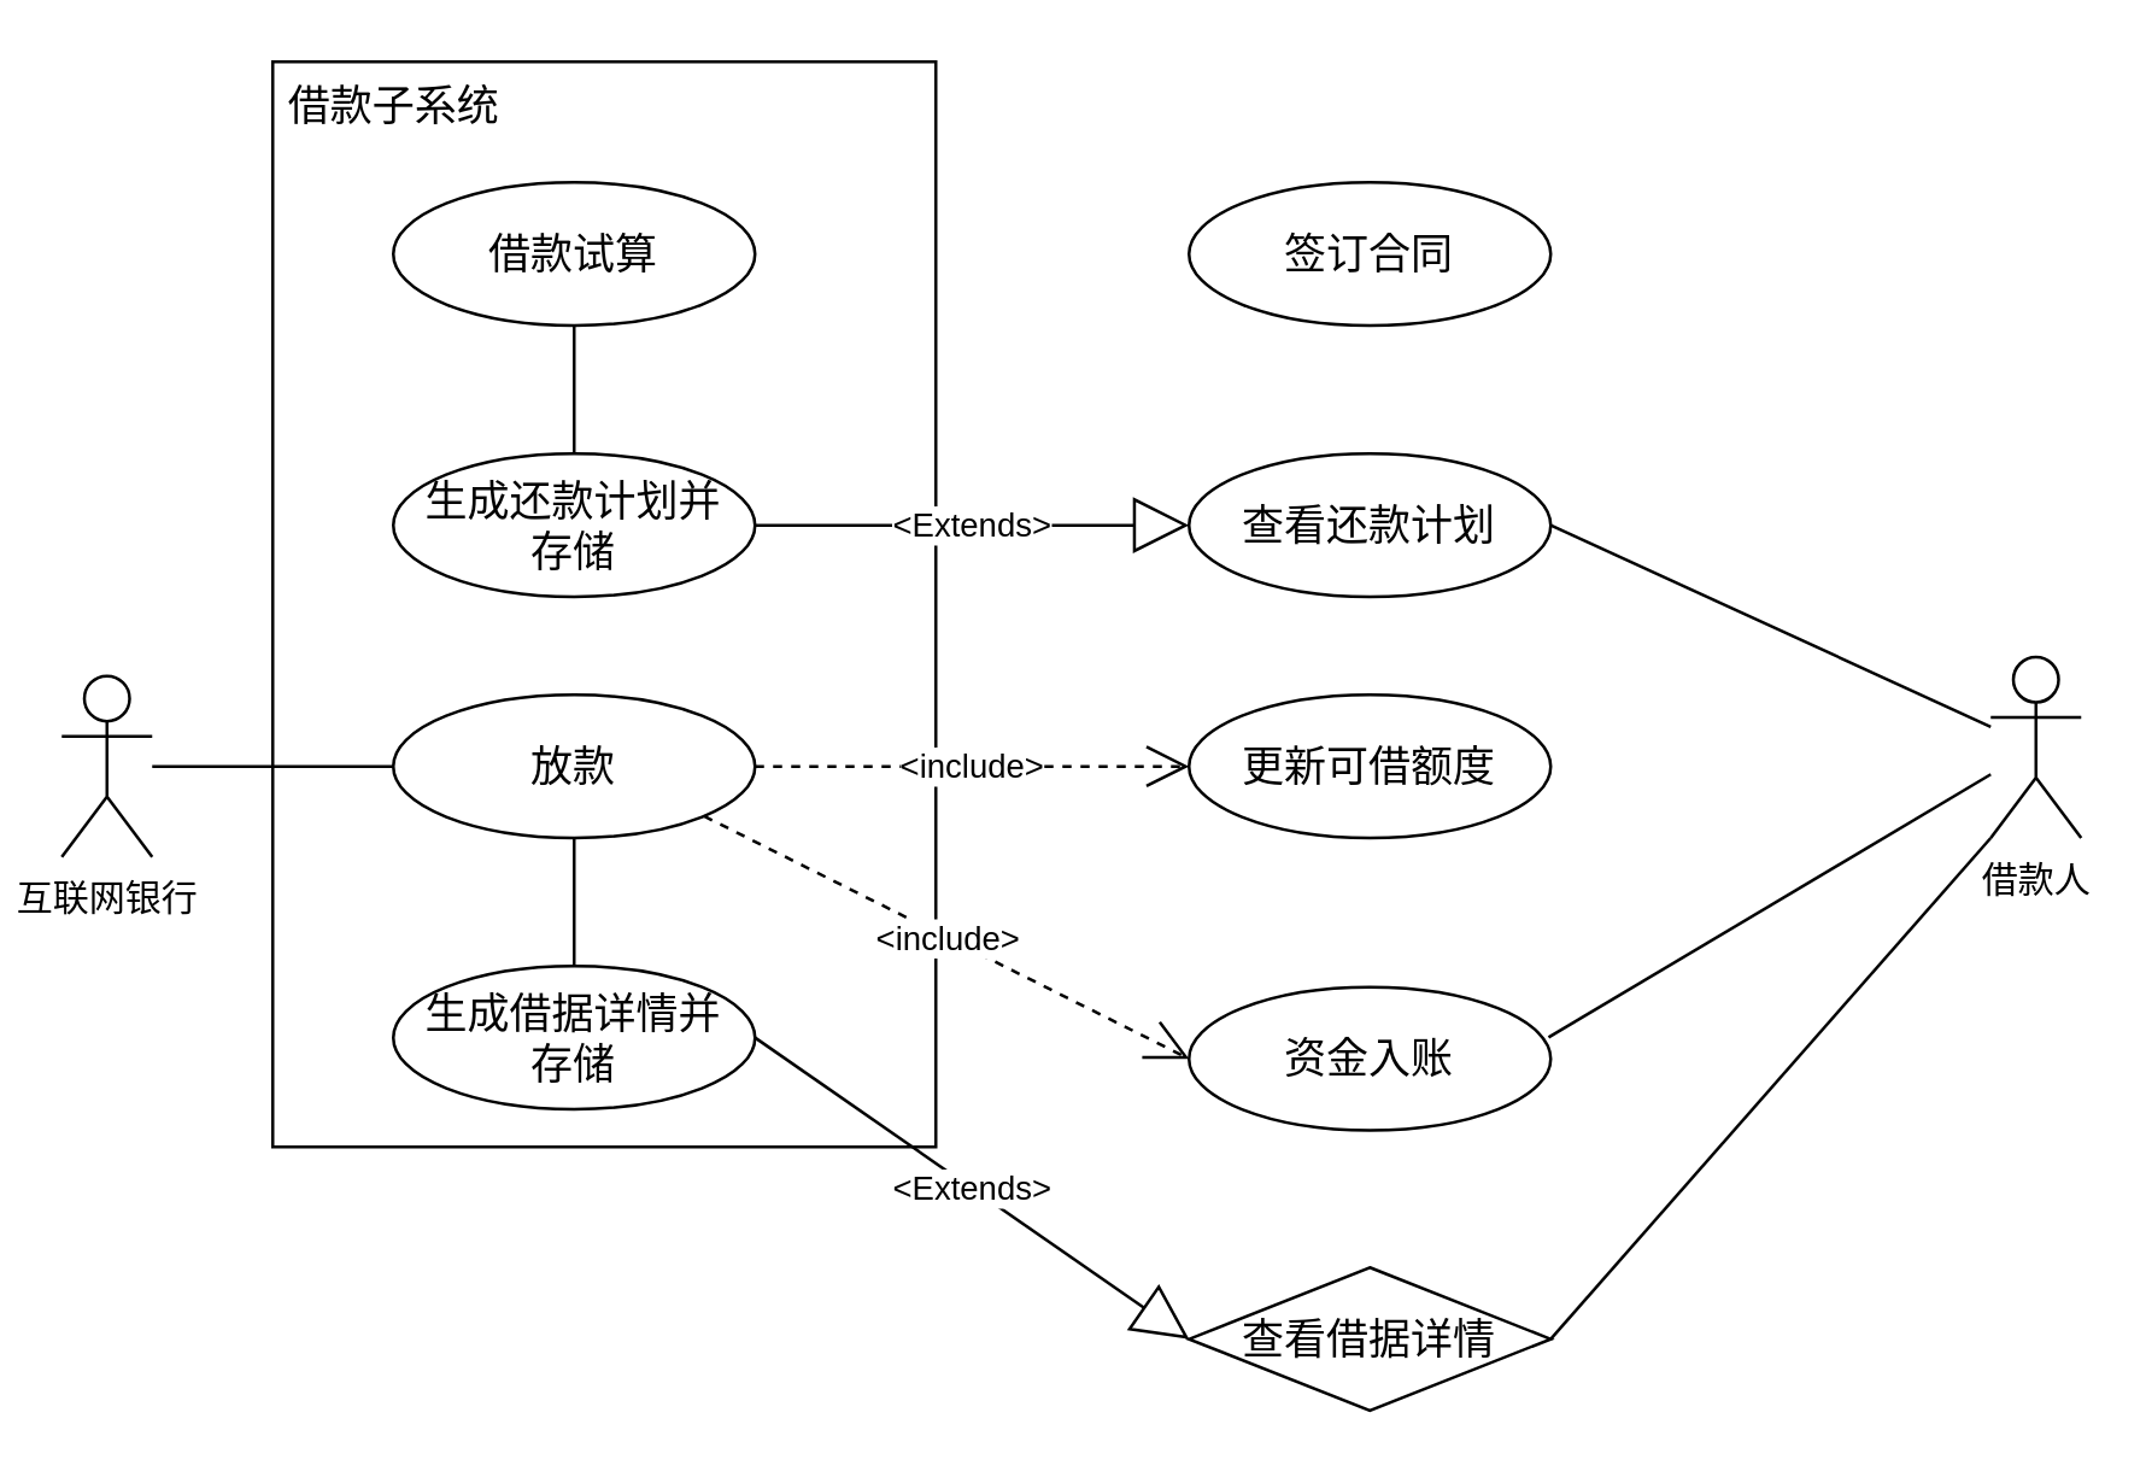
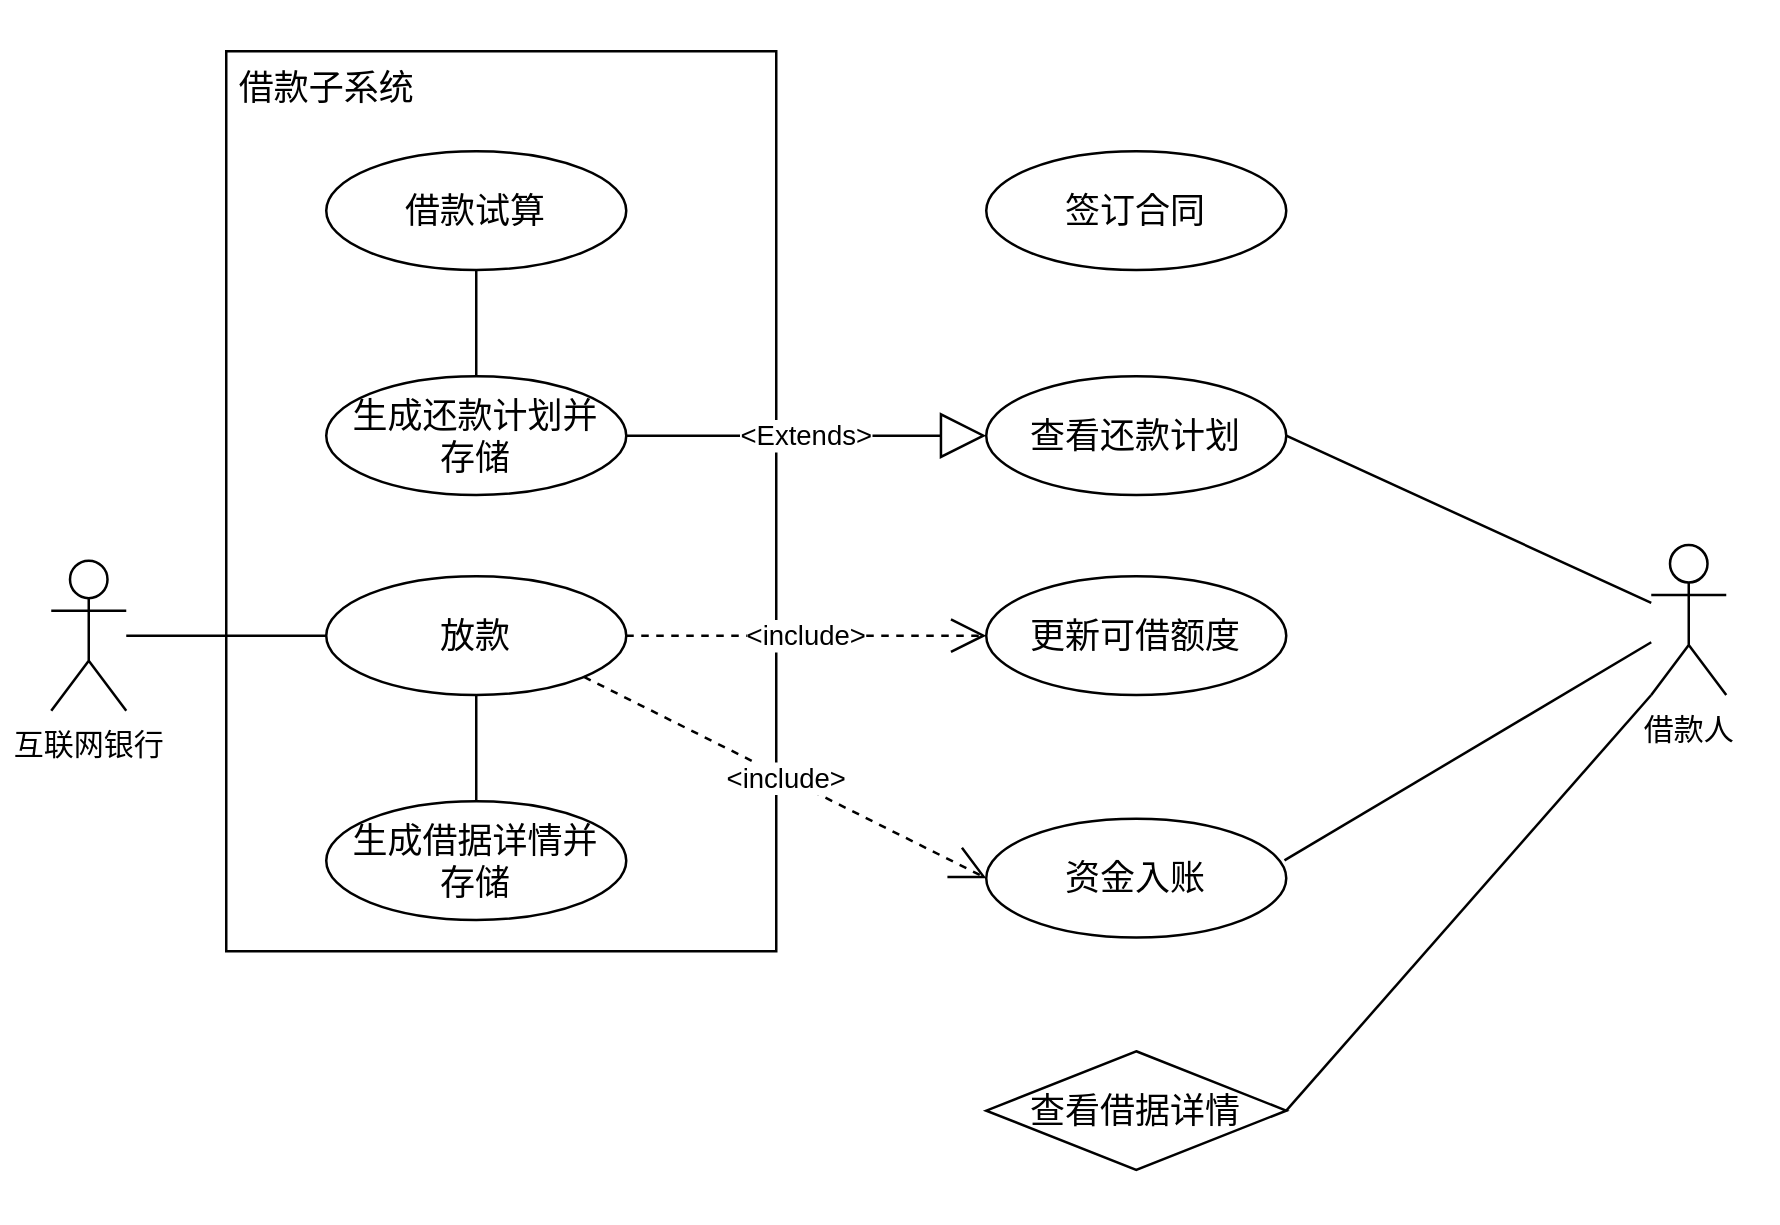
  <mxCell id="0" />
  <mxCell id="1" parent="0" />
  <mxCell id="2" value="" style="html=1;whiteSpace=wrap;" vertex="1" parent="1"><mxGeometry x="90" y="20" width="220" height="360" as="geometry" /></mxCell>
  <mxCell id="3" value="&lt;font style=&quot;font-size: 14px;&quot;&gt;借款子系统&lt;/font&gt;" style="text;html=1;align=center;verticalAlign=middle;resizable=0;points=[];autosize=1;strokeColor=none;fillColor=none;" vertex="1" parent="1"><mxGeometry x="85" y="20" width="90" height="30" as="geometry" /></mxCell>
  <mxCell id="4" value="" style="edgeStyle=orthogonalEdgeStyle;rounded=0;orthogonalLoop=1;jettySize=auto;html=1;entryX=0.5;entryY=0;entryDx=0;entryDy=0;endArrow=none;endFill=0;" edge="1" parent="1" source="5" target="6"><mxGeometry relative="1" as="geometry" /></mxCell>
  <mxCell id="5" value="&lt;span style=&quot;font-size: 14px;&quot;&gt;借款试算&lt;/span&gt;" style="ellipse;whiteSpace=wrap;html=1;" vertex="1" parent="1"><mxGeometry x="130" y="60" width="120" height="47.5" as="geometry" /></mxCell>
  <mxCell id="6" value="&lt;span style=&quot;font-size: 14px;&quot;&gt;生成还款计划并&lt;br&gt;存储&lt;/span&gt;" style="ellipse;whiteSpace=wrap;html=1;" vertex="1" parent="1"><mxGeometry x="130" y="150" width="120" height="47.5" as="geometry" /></mxCell>
  <mxCell id="7" value="&lt;span style=&quot;font-size: 14px;&quot;&gt;生成借据详情并&lt;br&gt;存储&lt;/span&gt;" style="ellipse;whiteSpace=wrap;html=1;" vertex="1" parent="1"><mxGeometry x="130" y="320" width="120" height="47.5" as="geometry" /></mxCell>
  <mxCell id="8" value="" style="edgeStyle=orthogonalEdgeStyle;rounded=0;orthogonalLoop=1;jettySize=auto;html=1;endArrow=none;endFill=0;" edge="1" parent="1" source="9" target="7"><mxGeometry relative="1" as="geometry" /></mxCell>
  <mxCell id="9" value="&lt;span style=&quot;font-size: 14px;&quot;&gt;放款&lt;/span&gt;" style="ellipse;whiteSpace=wrap;html=1;" vertex="1" parent="1"><mxGeometry x="130" y="230" width="120" height="47.5" as="geometry" /></mxCell>
  <mxCell id="10" value="&lt;span style=&quot;font-size: 14px;&quot;&gt;查看还款计划&lt;/span&gt;" style="ellipse;whiteSpace=wrap;html=1;" vertex="1" parent="1"><mxGeometry x="394" y="150" width="120" height="47.5" as="geometry" /></mxCell>
  <mxCell id="11" style="rounded=0;orthogonalLoop=1;jettySize=auto;html=1;entryX=1;entryY=0.5;entryDx=0;entryDy=0;endArrow=none;endFill=0;" edge="1" parent="1" source="14" target="10"><mxGeometry relative="1" as="geometry"><mxPoint x="514" y="83.75" as="targetPoint" /></mxGeometry></mxCell>
  <mxCell id="12" style="rounded=0;orthogonalLoop=1;jettySize=auto;html=1;entryX=1;entryY=0.5;entryDx=0;entryDy=0;exitX=0;exitY=1;exitDx=0;exitDy=0;exitPerimeter=0;endArrow=none;endFill=0;" edge="1" parent="1" source="14" target="17"><mxGeometry relative="1" as="geometry" /></mxCell>
  <mxCell id="13" style="rounded=0;orthogonalLoop=1;jettySize=auto;html=1;entryX=0.994;entryY=0.351;entryDx=0;entryDy=0;entryPerimeter=0;endArrow=none;endFill=0;" edge="1" parent="1" source="14" target="22"><mxGeometry relative="1" as="geometry" /></mxCell>
  <mxCell id="14" value="借款人" style="shape=umlActor;verticalLabelPosition=bottom;verticalAlign=top;html=1;" vertex="1" parent="1"><mxGeometry x="660" y="217.5" width="30" height="60" as="geometry" /></mxCell>
  <mxCell id="15" value="&amp;lt;Extends&amp;gt;" style="endArrow=block;endSize=16;endFill=0;html=1;rounded=0;exitX=1;exitY=0.5;exitDx=0;exitDy=0;entryX=0;entryY=0.5;entryDx=0;entryDy=0;" edge="1" parent="1" source="6" target="10"><mxGeometry width="160" relative="1" as="geometry"><mxPoint x="250" y="180" as="sourcePoint" /><mxPoint x="410" y="180" as="targetPoint" /></mxGeometry></mxCell>
- <mxCell id="16" value="&amp;lt;Extends&amp;gt;" style="endArrow=block;endSize=16;endFill=0;html=1;rounded=0;exitX=1;exitY=0.5;exitDx=0;exitDy=0;entryX=0;entryY=0.5;entryDx=0;entryDy=0;" edge="1" parent="1" source="7" target="17"><mxGeometry width="160" relative="1" as="geometry"><mxPoint x="250" y="340" as="sourcePoint" /><mxPoint x="400" y="344" as="targetPoint" /></mxGeometry></mxCell>
  <mxCell id="17" value="&lt;span style=&quot;font-size: 14px;&quot;&gt;查看借据详情&lt;/span&gt;" style="rhombus;whiteSpace=wrap;html=1;" vertex="1" parent="1"><mxGeometry x="394" y="420" width="120" height="47.5" as="geometry" /></mxCell>
  <mxCell id="18" value="&amp;lt;include&amp;gt;" style="endArrow=open;endSize=12;dashed=1;html=1;rounded=0;exitX=1;exitY=0.5;exitDx=0;exitDy=0;entryX=0;entryY=0.5;entryDx=0;entryDy=0;" edge="1" parent="1" source="9" target="19"><mxGeometry width="160" relative="1" as="geometry"><mxPoint x="250" y="260" as="sourcePoint" /><mxPoint x="390" y="254" as="targetPoint" /></mxGeometry></mxCell>
  <mxCell id="19" value="&lt;span style=&quot;font-size: 14px;&quot;&gt;更新可借额度&lt;/span&gt;" style="ellipse;whiteSpace=wrap;html=1;" vertex="1" parent="1"><mxGeometry x="394" y="230" width="120" height="47.5" as="geometry" /></mxCell>
  <mxCell id="20" value="" style="edgeStyle=orthogonalEdgeStyle;rounded=0;orthogonalLoop=1;jettySize=auto;html=1;endArrow=none;endFill=0;" edge="1" parent="1" source="21" target="9"><mxGeometry relative="1" as="geometry" /></mxCell>
  <mxCell id="21" value="互联网银行" style="shape=umlActor;verticalLabelPosition=bottom;verticalAlign=top;html=1;" vertex="1" parent="1"><mxGeometry x="20" y="223.75" width="30" height="60" as="geometry" /></mxCell>
  <mxCell id="22" value="&lt;span style=&quot;font-size: 14px;&quot;&gt;资金入账&lt;/span&gt;" style="ellipse;whiteSpace=wrap;html=1;" vertex="1" parent="1"><mxGeometry x="394" y="327" width="120" height="47.5" as="geometry" /></mxCell>
  <mxCell id="23" value="&amp;lt;include&amp;gt;" style="endArrow=open;endSize=12;dashed=1;html=1;rounded=0;exitX=1;exitY=1;exitDx=0;exitDy=0;entryX=0;entryY=0.5;entryDx=0;entryDy=0;" edge="1" parent="1" source="9" target="22"><mxGeometry width="160" relative="1" as="geometry"><mxPoint x="160" y="300" as="sourcePoint" /><mxPoint x="320" y="300" as="targetPoint" /></mxGeometry></mxCell>
  <mxCell id="24" value="&lt;span style=&quot;font-size: 14px;&quot;&gt;签订合同&lt;/span&gt;" style="ellipse;whiteSpace=wrap;html=1;" vertex="1" parent="1"><mxGeometry x="394" y="60" width="120" height="47.5" as="geometry" /></mxCell>
